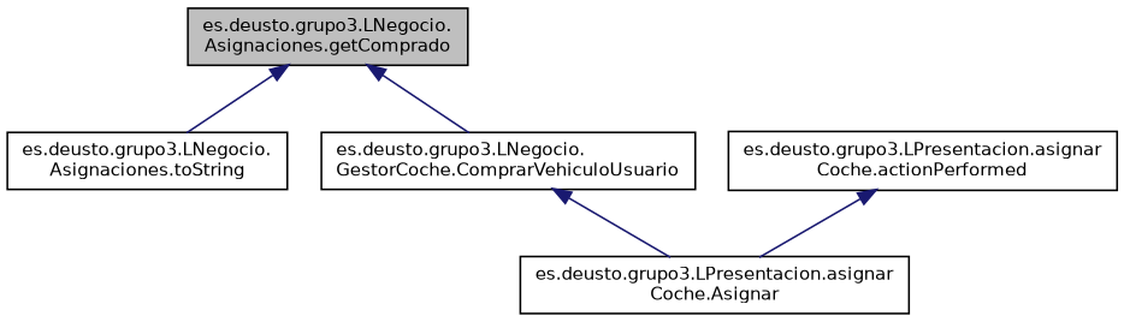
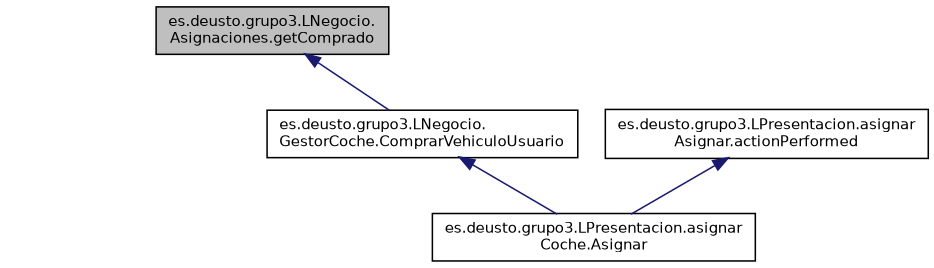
  digraph {
    rankdir=TB
    node [color=black fillcolor=white fontname=Helvetica fontsize=10 shape=record style=filled]
    edge [color=midnightblue dir=back fontname=Helvetica fontsize=10 labelfontname=Helvetica labelfontsize=10 style=solid]
    n1 [fillcolor=grey75 fontcolor=black height=0.2 label="es.deusto.grupo3.LNegocio.\lAsignaciones.getComprado" width=0.4]
-   n2 [height=0.2 label="es.deusto.grupo3.LNegocio.\lAsignaciones.toString" width=0.4]
    n3 [height=0.2 label="es.deusto.grupo3.LNegocio.\lGestorCoche.ComprarVehiculoUsuario" width=0.4]
    n4 [height=0.2 label="es.deusto.grupo3.LPresentacion.asignar\lCoche.Asignar" width=0.4]
-   n5 [height=0.2 label="es.deusto.grupo3.LPresentacion.asignar\lCoche.actionPerformed" width=0.4]
-   n1 -> n2
+   n5 [height=0.2 label="es.deusto.grupo3.LPresentacion.asignar\lAsignar.actionPerformed" width=0.4]
    n1 -> n3
    n3 -> n4
    n5 -> n4
  }
